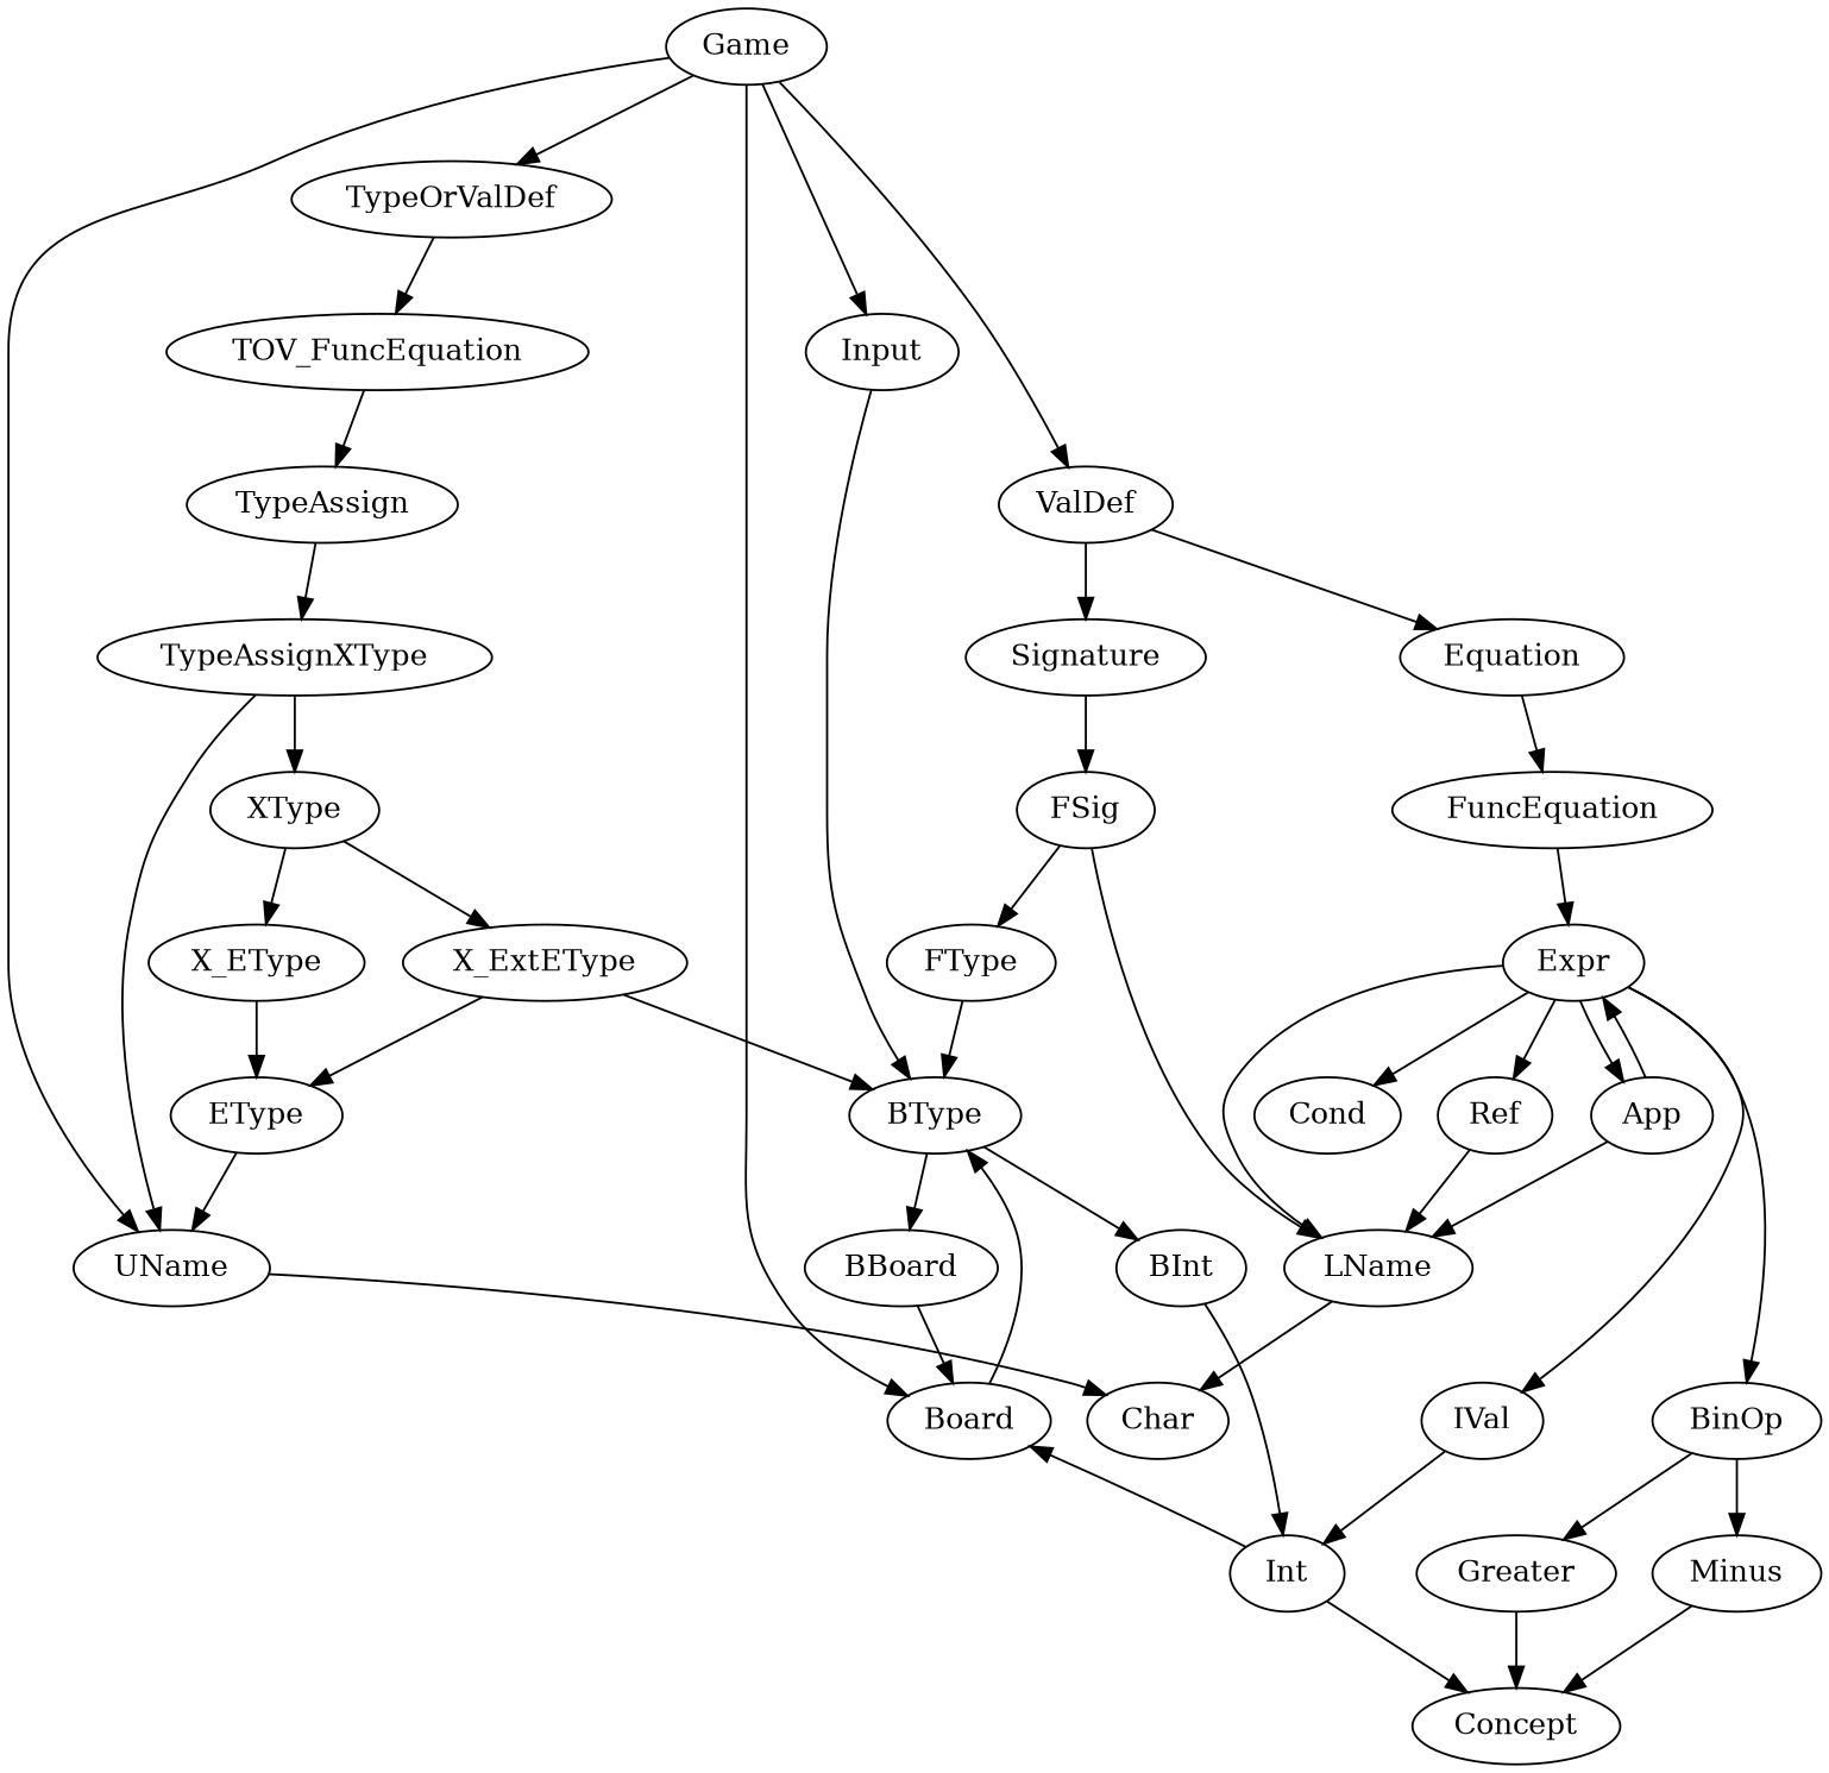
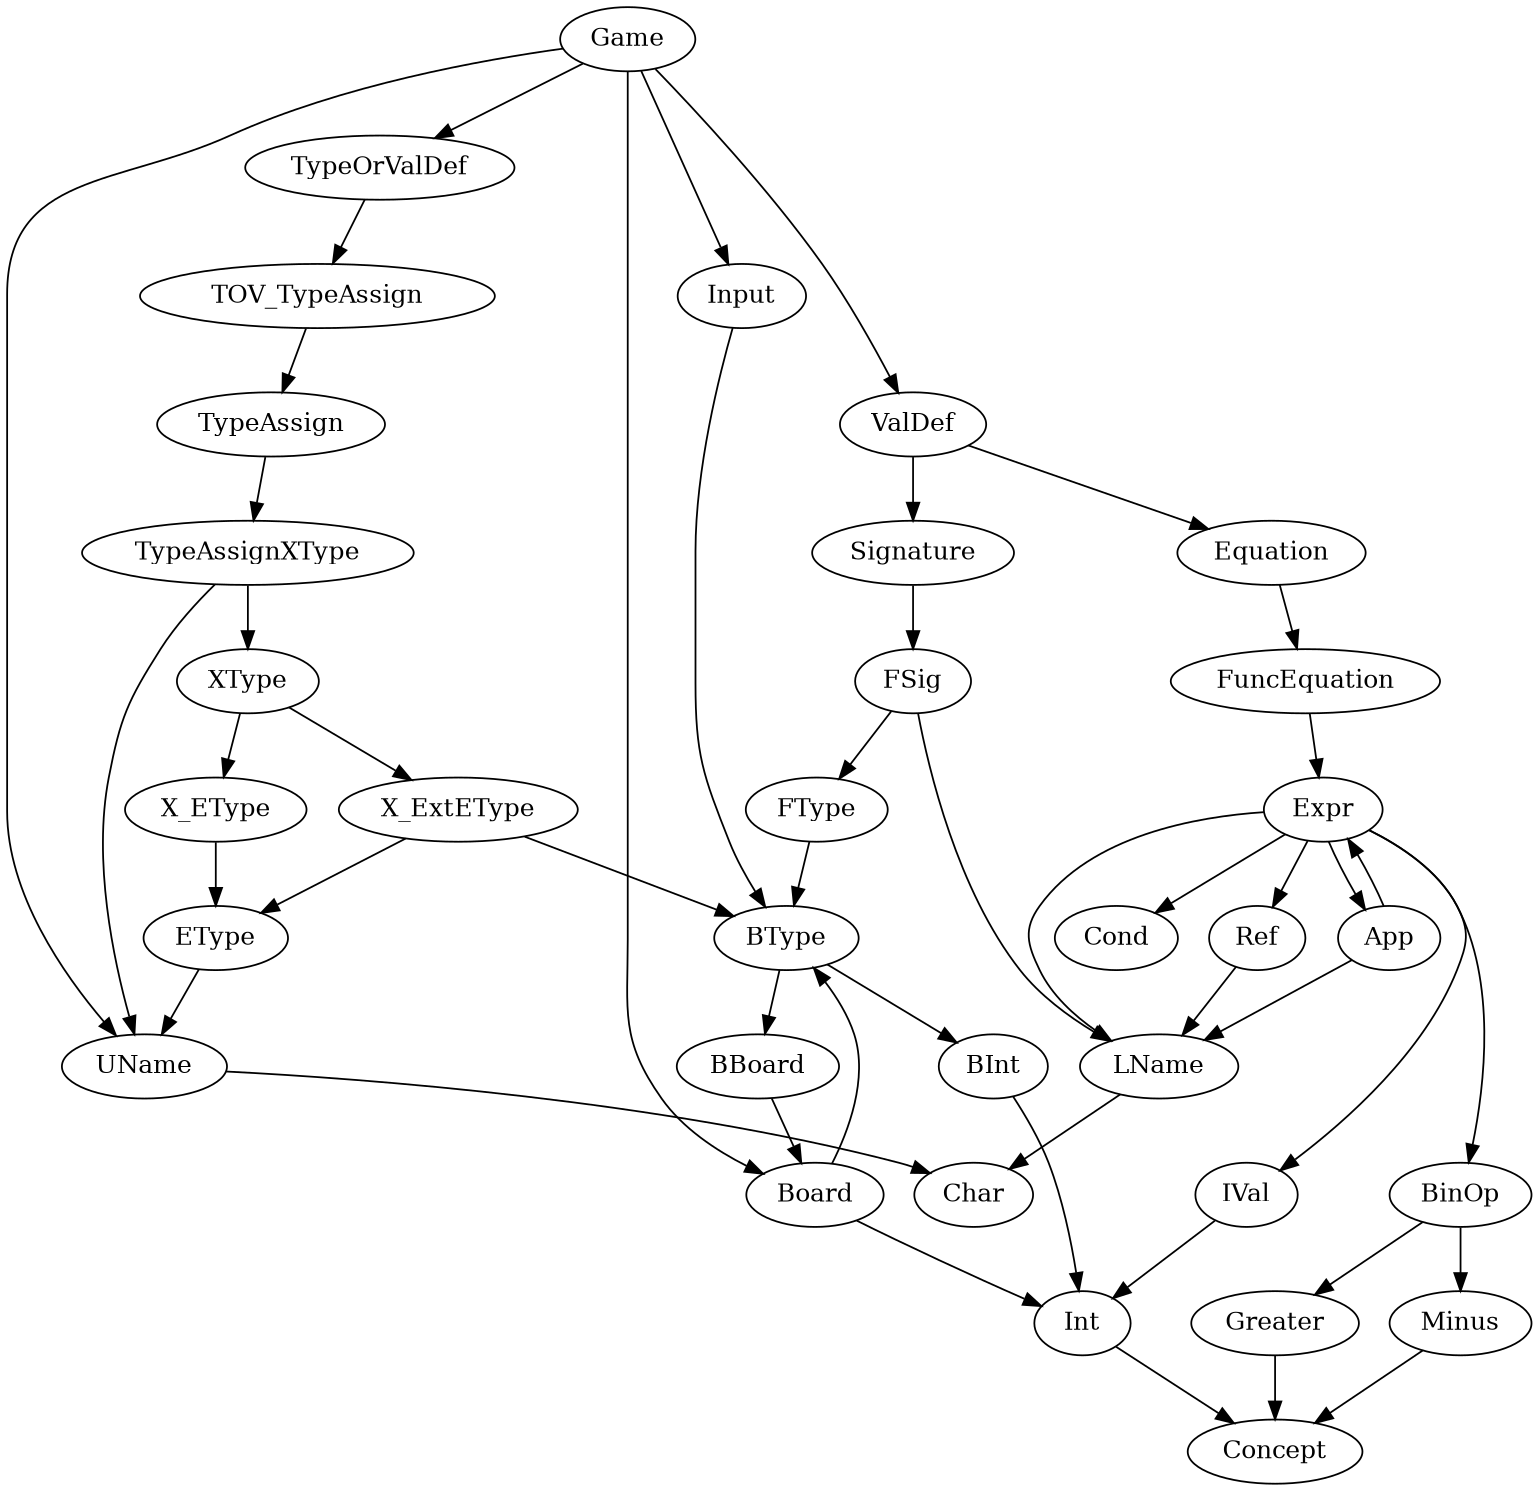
  strict digraph {
    n1 [label=Game]
    n2 [label=UName]
    n3 [label=TypeOrValDef]
    n4 [label=Board]
    n5 [label=Input]
    n6 [label=ValDef]
    n7 [label=Char]
-   n8 [label=TOV_FuncEquation]
+   n8 [label=TOV_TypeAssign]
    n9 [label=BType]
    n10 [label=Int]
    n11 [label=Signature]
    n12 [label=Equation]
    n13 [label=Concept]
    n14 [label=TypeAssign]
    n15 [label=TypeAssignXType]
    n16 [label=XType]
    n17 [label=X_EType]
    n18 [label=X_ExtEType]
    n19 [label=EType]
    n20 [label=BBoard]
    n21 [label=BInt]
    n22 [label=FSig]
    n23 [label=FuncEquation]
    n24 [label=LName]
    n25 [label=FType]
    n26 [label=Expr]
    n27 [label=Cond]
    n28 [label=BinOp]
    n29 [label=Ref]
    n30 [label=IVal]
    n31 [label=App]
    n32 [label=Greater]
    n33 [label=Minus]
    n1 -> n2
    n1 -> n3
    n1 -> n4
    n1 -> n5
    n1 -> n6
    n2 -> n7
    n3 -> n8
    n4 -> n9
-   n10 -> n4
+   n4 -> n10
    n5 -> n9
    n6 -> n11
    n6 -> n12
    n8 -> n14
    n9 -> n20
    n9 -> n21
    n10 -> n13
    n11 -> n22
    n12 -> n23
    n14 -> n15
    n15 -> n2
    n15 -> n16
    n16 -> n17
    n16 -> n18
    n17 -> n19
    n18 -> n9
    n18 -> n19
    n19 -> n2
    n20 -> n4
    n21 -> n10
    n22 -> n24
    n22 -> n25
    n23 -> n26
    n24 -> n7
    n25 -> n9
    n26 -> n24
    n26 -> n27
    n26 -> n28
    n26 -> n29
    n26 -> n30
    n26 -> n31
    n28 -> n32
    n28 -> n33
    n29 -> n24
    n30 -> n10
    n31 -> n24
    n31 -> n26
    n32 -> n13
    n33 -> n13
  }
